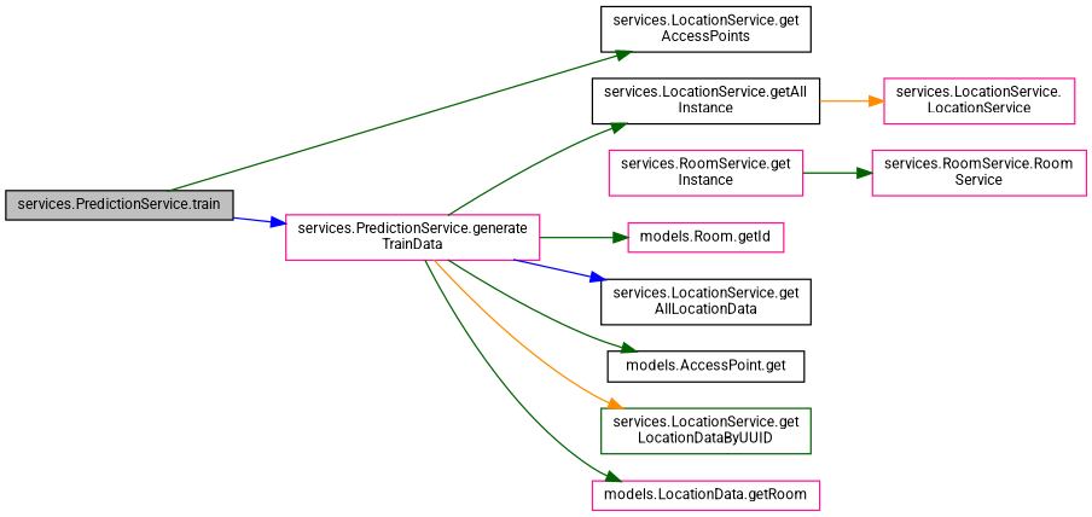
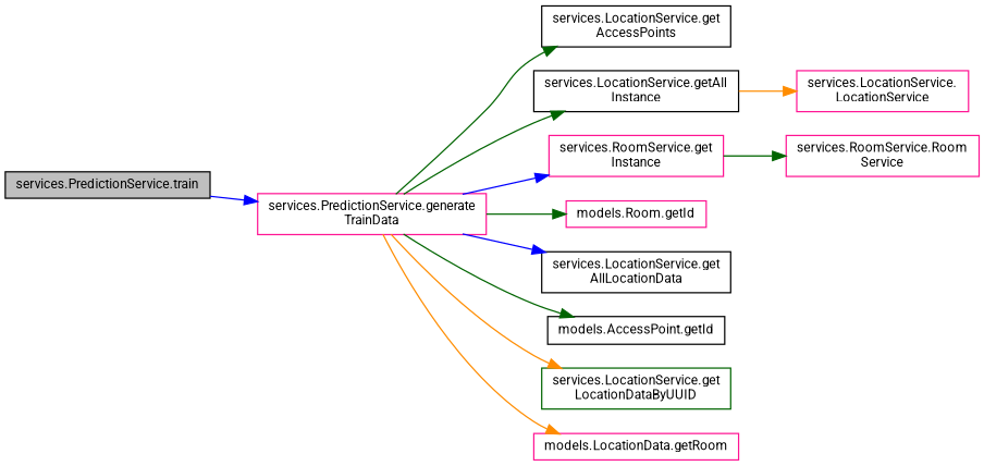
  digraph {
    fontname=Roboto
    rankdir=LR
    node [color=deeppink fillcolor=white fontname=Roboto fontsize=10 shape=record style=filled]
    edge [color=darkgreen fontname=Roboto fontsize=10 labelfontname=Helvetica labelfontsize=10 style=solid]
    n1 [color=black fillcolor=grey75 fontcolor=black height=0.2 label="services.PredictionService.train" width=0.4]
    n2 [height=0.2 label="services.PredictionService.generate\lTrainData" width=0.4]
    n3 [color=black height=0.2 label="services.LocationService.getAll\lInstance" width=0.4]
    n4 [color=black height=0.2 label="services.LocationService.get\lAccessPoints" width=0.4]
    n5 [height=0.2 label="services.RoomService.get\lInstance" width=0.4]
    n6 [height=0.2 label="models.Room.getId" width=0.4]
    n7 [color=black height=0.2 label="services.LocationService.get\lAllLocationData" width=0.4]
-   n8 [color=black height=0.2 label="models.AccessPoint.get" width=0.4]
+   n8 [color=black height=0.2 label="models.AccessPoint.getId" width=0.4]
    n9 [color=darkgreen height=0.2 label="services.LocationService.get\lLocationDataByUUID" width=0.4]
    n10 [height=0.2 label="models.LocationData.getRoom" width=0.4]
    n11 [height=0.2 label="services.LocationService.\lLocationService" width=0.4]
    n12 [height=0.2 label="services.RoomService.Room\lService" width=0.4]
    n1 -> n2 [color=blue]
    n2 -> n3
-   n1 -> n4
+   n2 -> n4
+   n2 -> n5 [color=blue]
    n2 -> n6
    n2 -> n7 [color=blue]
    n2 -> n8
    n2 -> n9 [color=darkorange]
-   n2 -> n10
+   n2 -> n10 [color=darkorange]
    n3 -> n11 [color=darkorange]
    n5 -> n12
  }
